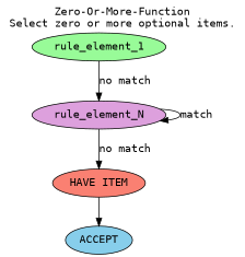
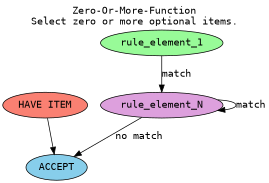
  digraph {
    fontname="DejaVu Sans Mono"
    label="Zero-Or-More-Function\nSelect zero or more optional items.\n"
    labelloc=t
    node [fontname="DejaVu Sans Mono" style=filled]
    edge [fontname="DejaVu Sans Mono"]
    rule_element_N [fillcolor=plum]
    rule_element_1 [fillcolor=palegreen]
    "HAVE ITEM" [fillcolor=salmon]
    ACCEPT [fillcolor=skyblue]
    rule_element_N -> rule_element_N [label=match]
-   rule_element_N -> "HAVE ITEM" [label="no match"]
-   rule_element_1 -> rule_element_N [label="no match"]
+   rule_element_N -> ACCEPT [label="no match"]
+   rule_element_1 -> rule_element_N [label=match]
    "HAVE ITEM" -> ACCEPT
  }
